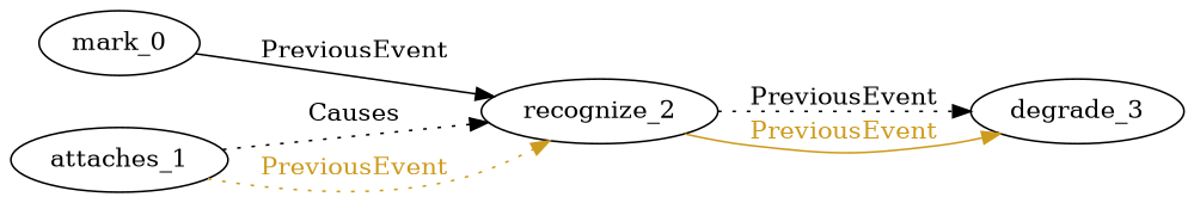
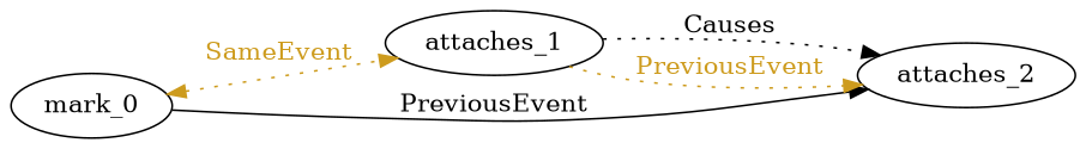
  digraph {
    rankdir=LR
    edge [color=goldenrod3 fontcolor=goldenrod3 style=dotted]
    n1 [label=mark_0]
    n2 [label=attaches_1]
-   n3 [label=recognize_2]
-   n4 [label=degrade_3]
+   n3 [label=attaches_2]
+   n1 -> n2 [dir=both label=SameEvent]
    n1 -> n3 [color=Black fontcolor=black label=PreviousEvent style=solid]
    n2 -> n3 [color=Black fontcolor=black label=Causes]
    n2 -> n3 [label=PreviousEvent]
-   n3 -> n4 [color=Black fontcolor=black label=PreviousEvent]
-   n3 -> n4 [label=PreviousEvent style=solid]
  }
